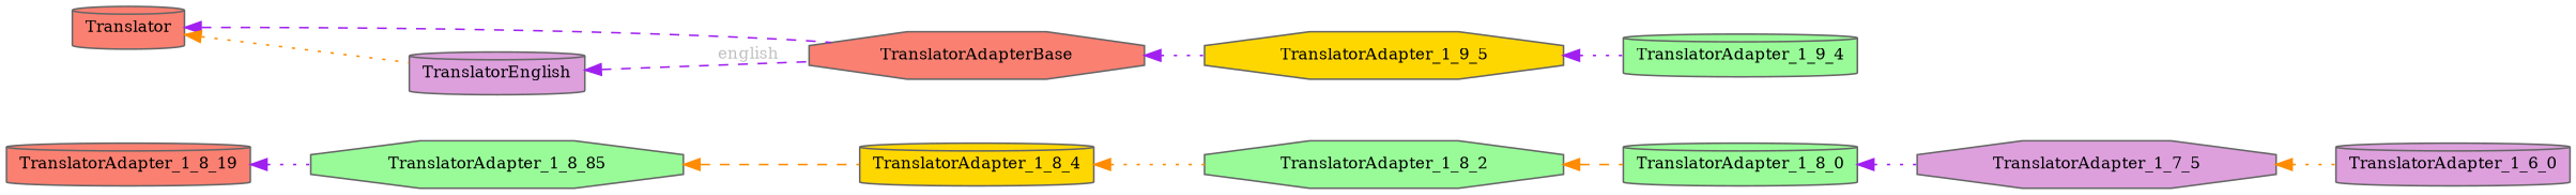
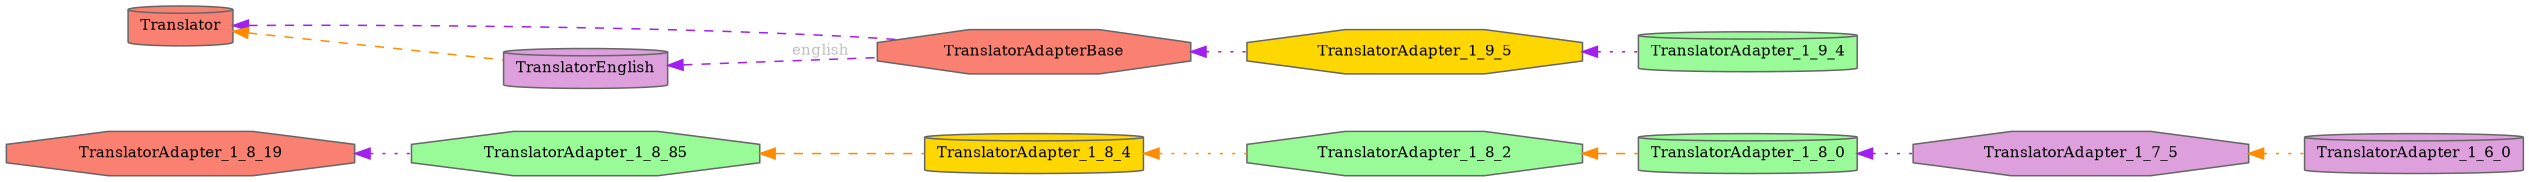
  digraph {
    fontname="DejaVu Serif"
    rankdir=LR
    node [color=gray40 fillcolor=palegreen fontname="DejaVu Serif" fontsize=10 shape=cylinder style=filled]
    edge [color=purple dir=back fontname="DejaVu Serif" fontsize=10 labelfontname=Helvetica labelfontsize=10 style=dotted]
    n1 [fillcolor=plum fontcolor=black height=0.2 label=TranslatorAdapter_1_6_0 width=0.4]
    n2 [fillcolor=plum height=0.2 label=TranslatorAdapter_1_7_5 shape=octagon width=0.4]
    n3 [height=0.2 label=TranslatorAdapter_1_8_0 width=0.4]
    n4 [height=0.2 label=TranslatorAdapter_1_8_2 shape=octagon width=0.4]
    n5 [fillcolor=gold height=0.2 label=TranslatorAdapter_1_8_4 width=0.4]
    n6 [height=0.2 label=TranslatorAdapter_1_8_85 shape=octagon width=0.4]
-   n7 [fillcolor=salmon height=0.2 label=TranslatorAdapter_1_8_19 width=0.4]
+   n7 [fillcolor=salmon height=0.2 label=TranslatorAdapter_1_8_19 shape=octagon width=0.4]
    n8 [height=0.2 label=TranslatorAdapter_1_9_4 width=0.4]
    n9 [fillcolor=gold height=0.2 label=TranslatorAdapter_1_9_5 shape=octagon width=0.4]
    n10 [fillcolor=salmon height=0.2 label=TranslatorAdapterBase shape=octagon width=0.4]
    n11 [fillcolor=salmon height=0.2 label=Translator width=0.4]
    n12 [fillcolor=plum height=0.2 label=TranslatorEnglish width=0.4]
    n2 -> n1 [color=darkorange]
    n3 -> n2
    n4 -> n3 [color=darkorange style=dashed]
    n5 -> n4 [color=darkorange]
    n6 -> n5 [color=darkorange style=dashed]
    n7 -> n6
    n9 -> n8
    n10 -> n9
    n11 -> n10 [style=dashed]
-   n11 -> n12 [color=darkorange]
+   n11 -> n12 [color=darkorange style=dashed]
    n12 -> n10 [fontcolor=grey label=" english" style=dashed]
  }
